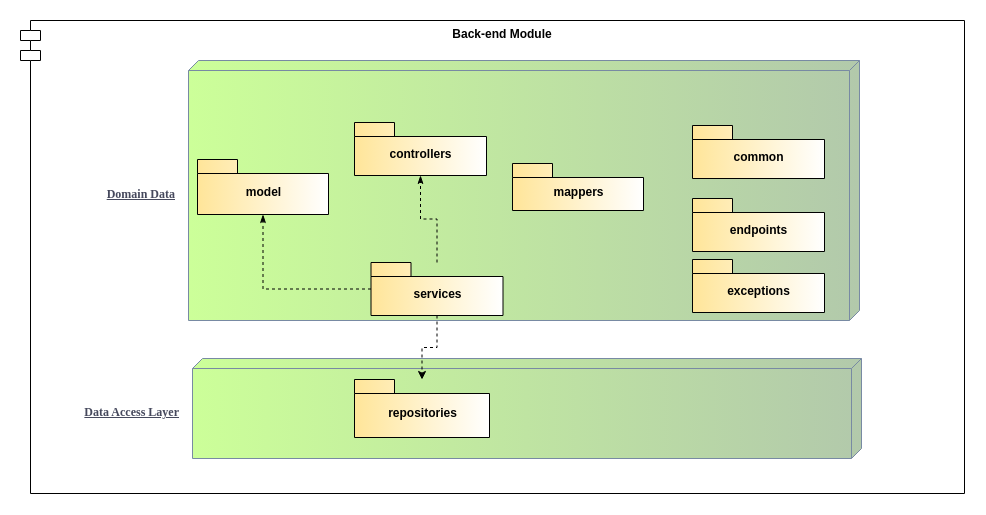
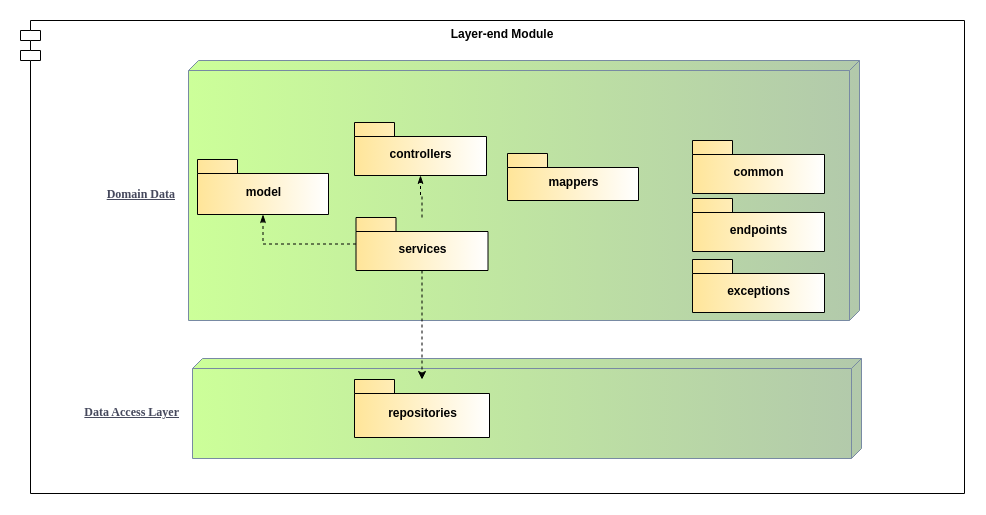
  <mxCell id="0" />
  <mxCell id="1" parent="0" />
- <mxCell id="2" value="Back-end Module" style="shape=module;align=left;spacingLeft=20;align=center;verticalAlign=top;rounded=1;fontStyle=1;" parent="1" vertex="1"><mxGeometry x="20" y="20" width="944" height="473" as="geometry" /></mxCell>
+ <mxCell id="2" value="Layer-end Module" style="shape=module;align=left;spacingLeft=20;align=center;verticalAlign=top;rounded=1;fontStyle=1;" parent="1" vertex="1"><mxGeometry x="20" y="20" width="944" height="473" as="geometry" /></mxCell>
  <mxCell id="3" value="Domain Data" style="verticalAlign=middle;align=right;spacingTop=8;spacingLeft=2;spacingRight=12;shape=cube;size=10;direction=south;fontStyle=5;html=1;rounded=1;shadow=0;comic=0;labelBackgroundColor=none;strokeWidth=1;fontFamily=Verdana;fontSize=12;labelPosition=left;verticalLabelPosition=middle;fillColor=#B2C9AB;strokeColor=#788AA3;fontColor=#46495D;gradientColor=#CCFF99;" parent="1" vertex="1"><mxGeometry x="188" y="60" width="671" height="260" as="geometry" /></mxCell>
  <mxCell id="4" value="Data Access Layer" style="verticalAlign=middle;align=right;spacingTop=8;spacingLeft=2;spacingRight=12;shape=cube;size=10;direction=south;fontStyle=5;html=1;rounded=1;shadow=0;comic=0;labelBackgroundColor=none;strokeWidth=1;fontFamily=Verdana;fontSize=12;labelPosition=left;verticalLabelPosition=middle;fillColor=#B2C9AB;strokeColor=#788AA3;fontColor=#46495D;gradientColor=#CCFF99;" parent="1" vertex="1"><mxGeometry x="192" y="358" width="669" height="100" as="geometry" /></mxCell>
  <mxCell id="5" value="repositories" style="shape=folder;fontStyle=1;spacingTop=10;tabWidth=40;tabHeight=14;tabPosition=left;html=1;gradientColor=#FFE599;gradientDirection=west;" parent="1" vertex="1"><mxGeometry x="354" y="379" width="135" height="58" as="geometry" /></mxCell>
  <mxCell id="6" style="edgeStyle=orthogonalEdgeStyle;rounded=0;orthogonalLoop=1;jettySize=auto;html=1;dashed=1;gradientColor=#FFE599;" parent="1" source="9" target="5" edge="1"><mxGeometry relative="1" as="geometry" /></mxCell>
  <mxCell id="7" style="edgeStyle=orthogonalEdgeStyle;rounded=0;orthogonalLoop=1;jettySize=auto;html=1;entryX=0.5;entryY=1;entryDx=0;entryDy=0;entryPerimeter=0;dashed=1;endArrow=classicThin;endFill=1;gradientColor=#FFE599;" parent="1" source="9" target="10" edge="1"><mxGeometry relative="1" as="geometry" /></mxCell>
  <mxCell id="8" style="edgeStyle=orthogonalEdgeStyle;rounded=0;orthogonalLoop=1;jettySize=auto;html=1;dashed=1;endArrow=classicThin;endFill=1;gradientColor=#FFE599;" parent="1" source="9" target="12" edge="1"><mxGeometry relative="1" as="geometry" /></mxCell>
- <mxCell id="9" value="services" style="shape=folder;fontStyle=1;spacingTop=10;tabWidth=40;tabHeight=14;tabPosition=left;html=1;gradientColor=#FFE599;gradientDirection=west;" parent="1" vertex="1"><mxGeometry x="370.5" y="262" width="132" height="53" as="geometry" /></mxCell>
+ <mxCell id="9" value="services" style="shape=folder;fontStyle=1;spacingTop=10;tabWidth=40;tabHeight=14;tabPosition=left;html=1;gradientColor=#FFE599;gradientDirection=west;" parent="1" vertex="1"><mxGeometry x="355.5" y="217" width="132" height="53" as="geometry" /></mxCell>
  <mxCell id="10" value="model" style="shape=folder;fontStyle=1;spacingTop=10;tabWidth=40;tabHeight=14;tabPosition=left;html=1;gradientColor=#FFE599;gradientDirection=west;" parent="1" vertex="1"><mxGeometry x="197" y="159" width="131" height="55" as="geometry" /></mxCell>
- <mxCell id="11" value="mappers" style="shape=folder;fontStyle=1;spacingTop=10;tabWidth=40;tabHeight=14;tabPosition=left;html=1;gradientColor=#FFE599;gradientDirection=west;" parent="1" vertex="1"><mxGeometry x="512" y="163" width="131" height="47" as="geometry" /></mxCell>
+ <mxCell id="11" value="mappers" style="shape=folder;fontStyle=1;spacingTop=10;tabWidth=40;tabHeight=14;tabPosition=left;html=1;gradientColor=#FFE599;gradientDirection=west;" parent="1" vertex="1"><mxGeometry x="507" y="153" width="131" height="47" as="geometry" /></mxCell>
  <mxCell id="12" value="controllers" style="shape=folder;fontStyle=1;spacingTop=10;tabWidth=40;tabHeight=14;tabPosition=left;html=1;gradientColor=#FFE599;gradientDirection=west;" parent="1" vertex="1"><mxGeometry x="354" y="122" width="132" height="53" as="geometry" /></mxCell>
- <mxCell id="13" value="common" style="shape=folder;fontStyle=1;spacingTop=10;tabWidth=40;tabHeight=14;tabPosition=left;html=1;gradientColor=#FFE599;gradientDirection=west;" vertex="1" parent="1"><mxGeometry x="692" y="125" width="132" height="53" as="geometry" /></mxCell>
+ <mxCell id="13" value="common" style="shape=folder;fontStyle=1;spacingTop=10;tabWidth=40;tabHeight=14;tabPosition=left;html=1;gradientColor=#FFE599;gradientDirection=west;" vertex="1" parent="1"><mxGeometry x="692" y="140" width="132" height="53" as="geometry" /></mxCell>
  <mxCell id="14" value="endpoints" style="shape=folder;fontStyle=1;spacingTop=10;tabWidth=40;tabHeight=14;tabPosition=left;html=1;gradientColor=#FFE599;gradientDirection=west;" vertex="1" parent="1"><mxGeometry x="692" y="198" width="132" height="53" as="geometry" /></mxCell>
  <mxCell id="15" value="exceptions" style="shape=folder;fontStyle=1;spacingTop=10;tabWidth=40;tabHeight=14;tabPosition=left;html=1;gradientColor=#FFE599;gradientDirection=west;" vertex="1" parent="1"><mxGeometry x="692" y="259" width="132" height="53" as="geometry" /></mxCell>
